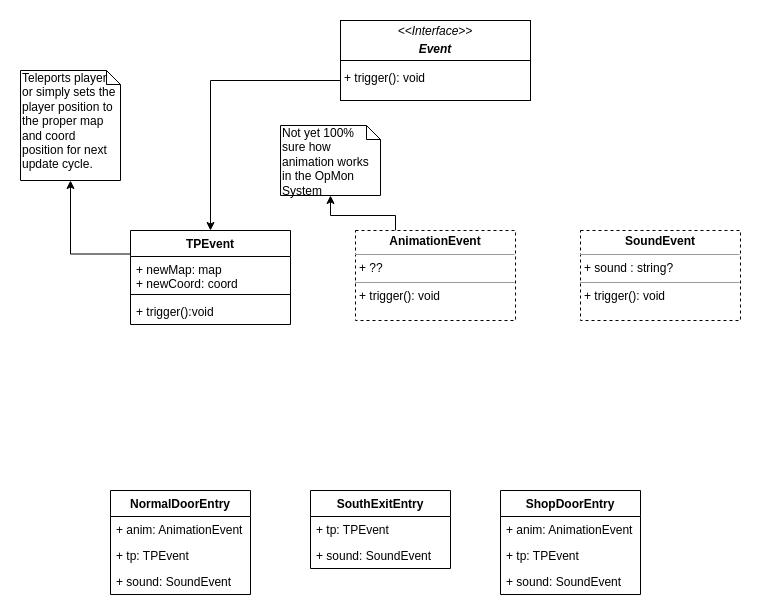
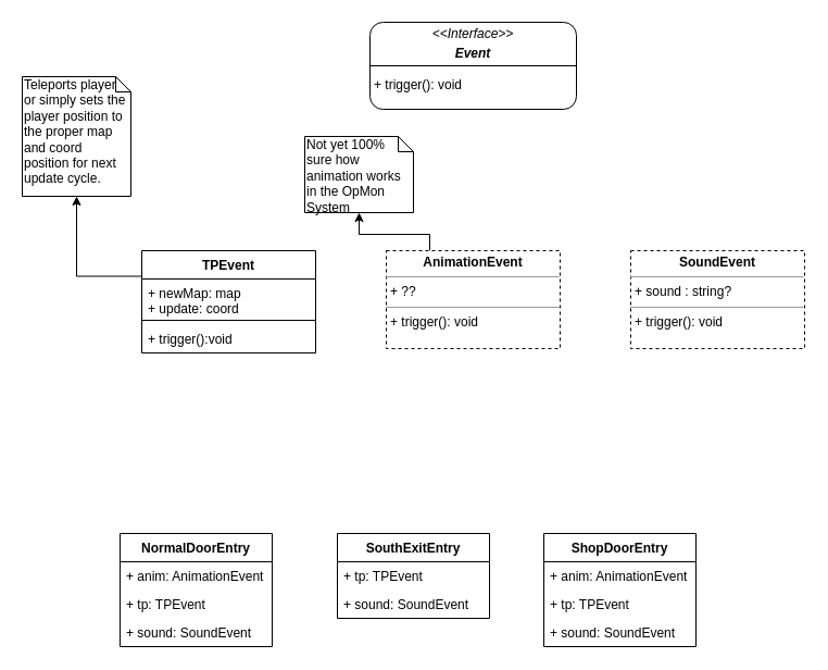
  <mxCell id="0" />
  <mxCell id="1" parent="0" />
- <mxCell id="2" style="edgeStyle=orthogonalEdgeStyle;rounded=0;orthogonalLoop=1;jettySize=auto;html=1;exitX=0;exitY=0.75;exitDx=0;exitDy=0;entryX=0.5;entryY=0;entryDx=0;entryDy=0;" edge="1" parent="1" source="3" target="6"><mxGeometry relative="1" as="geometry" /></mxCell>
- <mxCell id="3" value="&lt;p style=&quot;margin: 0px ; margin-top: 4px ; text-align: center&quot;&gt;&lt;i&gt;&amp;lt;&amp;lt;Interface&amp;gt;&amp;gt;&lt;/i&gt;&lt;/p&gt;&lt;p style=&quot;margin: 0px ; margin-top: 4px ; text-align: center&quot;&gt;&lt;i&gt;&lt;b&gt;Event&lt;/b&gt;&lt;/i&gt;&lt;br&gt;&lt;/p&gt;&lt;p style=&quot;margin: 0px ; margin-left: 4px&quot;&gt;&lt;/p&gt;&lt;p style=&quot;margin: 0px ; margin-left: 4px&quot;&gt;&lt;br&gt;&lt;/p&gt;&lt;p style=&quot;margin: 0px ; margin-left: 4px&quot;&gt;+ trigger(): void&lt;br&gt;&lt;br&gt;&lt;/p&gt;" style="verticalAlign=top;align=left;overflow=fill;fontSize=12;fontFamily=Helvetica;html=1;" vertex="1" parent="1"><mxGeometry x="340" y="20" width="190" height="80" as="geometry" /></mxCell>
+ <mxCell id="3" value="&lt;p style=&quot;margin: 0px ; margin-top: 4px ; text-align: center&quot;&gt;&lt;i&gt;&amp;lt;&amp;lt;Interface&amp;gt;&amp;gt;&lt;/i&gt;&lt;/p&gt;&lt;p style=&quot;margin: 0px ; margin-top: 4px ; text-align: center&quot;&gt;&lt;i&gt;&lt;b&gt;Event&lt;/b&gt;&lt;/i&gt;&lt;br&gt;&lt;/p&gt;&lt;p style=&quot;margin: 0px ; margin-left: 4px&quot;&gt;&lt;/p&gt;&lt;p style=&quot;margin: 0px ; margin-left: 4px&quot;&gt;&lt;br&gt;&lt;/p&gt;&lt;p style=&quot;margin: 0px ; margin-left: 4px&quot;&gt;+ trigger(): void&lt;br&gt;&lt;br&gt;&lt;/p&gt;" style="verticalAlign=top;align=left;overflow=fill;fontSize=12;fontFamily=Helvetica;html=1;rounded=1;" vertex="1" parent="1"><mxGeometry x="340" y="20" width="190" height="80" as="geometry" /></mxCell>
  <mxCell id="4" value="" style="endArrow=none;html=1;exitX=0;exitY=0.5;exitDx=0;exitDy=0;entryX=1;entryY=0.5;entryDx=0;entryDy=0;" edge="1" parent="1" source="3" target="3"><mxGeometry width="50" height="50" relative="1" as="geometry"><mxPoint x="340" y="170" as="sourcePoint" /><mxPoint x="390" y="120" as="targetPoint" /></mxGeometry></mxCell>
  <mxCell id="5" style="edgeStyle=orthogonalEdgeStyle;rounded=0;orthogonalLoop=1;jettySize=auto;html=1;exitX=0;exitY=0.25;exitDx=0;exitDy=0;entryX=0.5;entryY=1;entryDx=0;entryDy=0;entryPerimeter=0;" edge="1" parent="1" source="6" target="10"><mxGeometry relative="1" as="geometry" /></mxCell>
  <mxCell id="6" value="TPEvent" style="swimlane;fontStyle=1;align=center;verticalAlign=top;childLayout=stackLayout;horizontal=1;startSize=26;horizontalStack=0;resizeParent=1;resizeParentMax=0;resizeLast=0;collapsible=1;marginBottom=0;" vertex="1" parent="1"><mxGeometry x="130" y="230" width="160" height="94" as="geometry" /></mxCell>
- <mxCell id="7" value="+ newMap: map&#10;+ newCoord: coord" style="text;strokeColor=none;fillColor=none;align=left;verticalAlign=top;spacingLeft=4;spacingRight=4;overflow=hidden;rotatable=0;points=[[0,0.5],[1,0.5]];portConstraint=eastwest;" vertex="1" parent="6"><mxGeometry y="26" width="160" height="34" as="geometry" /></mxCell>
+ <mxCell id="7" value="+ newMap: map&#10;+ update: coord" style="text;strokeColor=none;fillColor=none;align=left;verticalAlign=top;spacingLeft=4;spacingRight=4;overflow=hidden;rotatable=0;points=[[0,0.5],[1,0.5]];portConstraint=eastwest;" vertex="1" parent="6"><mxGeometry y="26" width="160" height="34" as="geometry" /></mxCell>
  <mxCell id="8" value="" style="line;strokeWidth=1;fillColor=none;align=left;verticalAlign=middle;spacingTop=-1;spacingLeft=3;spacingRight=3;rotatable=0;labelPosition=right;points=[];portConstraint=eastwest;" vertex="1" parent="6"><mxGeometry y="60" width="160" height="8" as="geometry" /></mxCell>
  <mxCell id="9" value="+ trigger():void" style="text;strokeColor=none;fillColor=none;align=left;verticalAlign=top;spacingLeft=4;spacingRight=4;overflow=hidden;rotatable=0;points=[[0,0.5],[1,0.5]];portConstraint=eastwest;" vertex="1" parent="6"><mxGeometry y="68" width="160" height="26" as="geometry" /></mxCell>
  <mxCell id="10" value="Teleports player or simply sets the player position to the proper map and coord position for next update cycle." style="shape=note;whiteSpace=wrap;html=1;size=14;verticalAlign=top;align=left;spacingTop=-6;" vertex="1" parent="1"><mxGeometry x="20" y="70" width="100" height="110" as="geometry" /></mxCell>
  <mxCell id="11" style="edgeStyle=orthogonalEdgeStyle;rounded=0;orthogonalLoop=1;jettySize=auto;html=1;exitX=0.25;exitY=0;exitDx=0;exitDy=0;entryX=0.5;entryY=1;entryDx=0;entryDy=0;entryPerimeter=0;" edge="1" parent="1" source="12" target="13"><mxGeometry relative="1" as="geometry"><Array as="points"><mxPoint x="395" y="215" /><mxPoint x="330" y="215" /></Array></mxGeometry></mxCell>
  <mxCell id="12" value="&lt;p style=&quot;margin: 0px ; margin-top: 4px ; text-align: center&quot;&gt;&lt;b&gt;AnimationEvent&lt;/b&gt;&lt;/p&gt;&lt;hr size=&quot;1&quot;&gt;&lt;p style=&quot;margin: 0px ; margin-left: 4px&quot;&gt;+ ??&lt;/p&gt;&lt;hr size=&quot;1&quot;&gt;&lt;p style=&quot;margin: 0px ; margin-left: 4px&quot;&gt;+ trigger(): void&lt;/p&gt;" style="verticalAlign=top;align=left;overflow=fill;fontSize=12;fontFamily=Helvetica;html=1;dashed=1;" vertex="1" parent="1"><mxGeometry x="355" y="230" width="160" height="90" as="geometry" /></mxCell>
  <mxCell id="13" value="Not yet 100% sure how animation works in the OpMon System" style="shape=note;whiteSpace=wrap;html=1;size=14;verticalAlign=top;align=left;spacingTop=-6;" vertex="1" parent="1"><mxGeometry x="280" y="125" width="100" height="70" as="geometry" /></mxCell>
  <mxCell id="14" value="&lt;p style=&quot;margin: 0px ; margin-top: 4px ; text-align: center&quot;&gt;&lt;b&gt;SoundEvent&lt;/b&gt;&lt;/p&gt;&lt;hr size=&quot;1&quot;&gt;&lt;p style=&quot;margin: 0px ; margin-left: 4px&quot;&gt;+ sound : string?&lt;/p&gt;&lt;hr size=&quot;1&quot;&gt;&lt;p style=&quot;margin: 0px ; margin-left: 4px&quot;&gt;+ trigger(): void&lt;/p&gt;" style="verticalAlign=top;align=left;overflow=fill;fontSize=12;fontFamily=Helvetica;html=1;dashed=1;" vertex="1" parent="1"><mxGeometry x="580" y="230" width="160" height="90" as="geometry" /></mxCell>
  <mxCell id="15" value="NormalDoorEntry" style="swimlane;fontStyle=1;childLayout=stackLayout;horizontal=1;startSize=26;fillColor=none;horizontalStack=0;resizeParent=1;resizeParentMax=0;resizeLast=0;collapsible=1;marginBottom=0;" vertex="1" parent="1"><mxGeometry x="110" y="490" width="140" height="104" as="geometry" /></mxCell>
  <mxCell id="16" value="+ anim: AnimationEvent" style="text;strokeColor=none;fillColor=none;align=left;verticalAlign=top;spacingLeft=4;spacingRight=4;overflow=hidden;rotatable=0;points=[[0,0.5],[1,0.5]];portConstraint=eastwest;" vertex="1" parent="15"><mxGeometry y="26" width="140" height="26" as="geometry" /></mxCell>
  <mxCell id="17" value="+ tp: TPEvent" style="text;strokeColor=none;fillColor=none;align=left;verticalAlign=top;spacingLeft=4;spacingRight=4;overflow=hidden;rotatable=0;points=[[0,0.5],[1,0.5]];portConstraint=eastwest;" vertex="1" parent="15"><mxGeometry y="52" width="140" height="26" as="geometry" /></mxCell>
  <mxCell id="18" value="+ sound: SoundEvent" style="text;strokeColor=none;fillColor=none;align=left;verticalAlign=top;spacingLeft=4;spacingRight=4;overflow=hidden;rotatable=0;points=[[0,0.5],[1,0.5]];portConstraint=eastwest;" vertex="1" parent="15"><mxGeometry y="78" width="140" height="26" as="geometry" /></mxCell>
  <mxCell id="19" value="SouthExitEntry" style="swimlane;fontStyle=1;childLayout=stackLayout;horizontal=1;startSize=26;fillColor=none;horizontalStack=0;resizeParent=1;resizeParentMax=0;resizeLast=0;collapsible=1;marginBottom=0;" vertex="1" parent="1"><mxGeometry x="310" y="490" width="140" height="78" as="geometry" /></mxCell>
  <mxCell id="20" value="+ tp: TPEvent" style="text;strokeColor=none;fillColor=none;align=left;verticalAlign=top;spacingLeft=4;spacingRight=4;overflow=hidden;rotatable=0;points=[[0,0.5],[1,0.5]];portConstraint=eastwest;" vertex="1" parent="19"><mxGeometry y="26" width="140" height="26" as="geometry" /></mxCell>
  <mxCell id="21" value="+ sound: SoundEvent" style="text;strokeColor=none;fillColor=none;align=left;verticalAlign=top;spacingLeft=4;spacingRight=4;overflow=hidden;rotatable=0;points=[[0,0.5],[1,0.5]];portConstraint=eastwest;" vertex="1" parent="19"><mxGeometry y="52" width="140" height="26" as="geometry" /></mxCell>
  <mxCell id="22" value="ShopDoorEntry" style="swimlane;fontStyle=1;childLayout=stackLayout;horizontal=1;startSize=26;fillColor=none;horizontalStack=0;resizeParent=1;resizeParentMax=0;resizeLast=0;collapsible=1;marginBottom=0;" vertex="1" parent="1"><mxGeometry x="500" y="490" width="140" height="104" as="geometry" /></mxCell>
  <mxCell id="23" value="+ anim: AnimationEvent" style="text;strokeColor=none;fillColor=none;align=left;verticalAlign=top;spacingLeft=4;spacingRight=4;overflow=hidden;rotatable=0;points=[[0,0.5],[1,0.5]];portConstraint=eastwest;" vertex="1" parent="22"><mxGeometry y="26" width="140" height="26" as="geometry" /></mxCell>
  <mxCell id="24" value="+ tp: TPEvent" style="text;strokeColor=none;fillColor=none;align=left;verticalAlign=top;spacingLeft=4;spacingRight=4;overflow=hidden;rotatable=0;points=[[0,0.5],[1,0.5]];portConstraint=eastwest;" vertex="1" parent="22"><mxGeometry y="52" width="140" height="26" as="geometry" /></mxCell>
  <mxCell id="25" value="+ sound: SoundEvent" style="text;strokeColor=none;fillColor=none;align=left;verticalAlign=top;spacingLeft=4;spacingRight=4;overflow=hidden;rotatable=0;points=[[0,0.5],[1,0.5]];portConstraint=eastwest;" vertex="1" parent="22"><mxGeometry y="78" width="140" height="26" as="geometry" /></mxCell>
